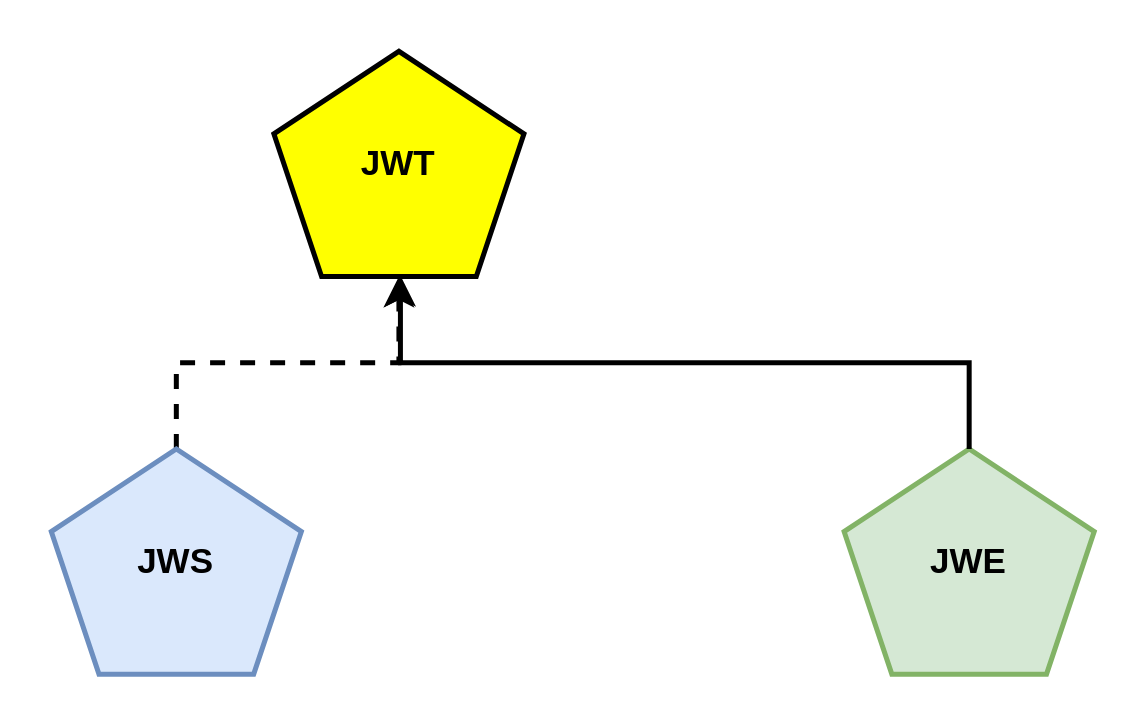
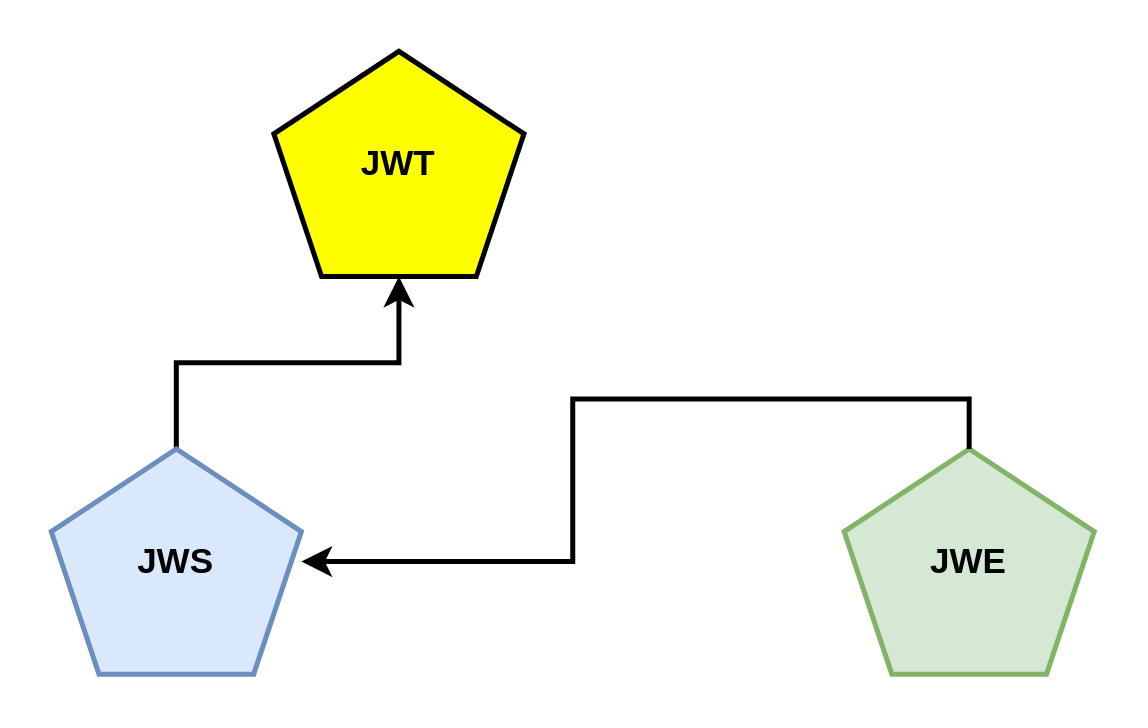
  <mxCell id="0" />
  <mxCell id="1" parent="0" />
  <mxCell id="2" value="&lt;b&gt;&lt;font style=&quot;font-size: 14px;&quot;&gt;JWT&lt;/font&gt;&lt;/b&gt;" style="whiteSpace=wrap;html=1;shape=mxgraph.basic.pentagon;fillColor=#FFFF00;strokeWidth=2;" vertex="1" parent="1"><mxGeometry x="109" y="20" width="100" height="90" as="geometry" /></mxCell>
- <mxCell id="3" style="edgeStyle=orthogonalEdgeStyle;rounded=0;orthogonalLoop=1;jettySize=auto;html=1;exitX=0.5;exitY=0;exitDx=0;exitDy=0;exitPerimeter=0;strokeWidth=2;dashed=1;" edge="1" parent="1" source="4" target="2"><mxGeometry relative="1" as="geometry" /></mxCell>
+ <mxCell id="3" style="edgeStyle=orthogonalEdgeStyle;rounded=0;orthogonalLoop=1;jettySize=auto;html=1;exitX=0.5;exitY=0;exitDx=0;exitDy=0;exitPerimeter=0;strokeWidth=2;" edge="1" parent="1" source="4" target="2"><mxGeometry relative="1" as="geometry" /></mxCell>
  <mxCell id="4" value="&lt;font style=&quot;font-size: 14px;&quot;&gt;&lt;b&gt;JWS&lt;/b&gt;&lt;/font&gt;" style="whiteSpace=wrap;html=1;shape=mxgraph.basic.pentagon;strokeWidth=2;fillColor=#dae8fc;strokeColor=#6c8ebf;" vertex="1" parent="1"><mxGeometry x="20" y="179" width="100" height="90" as="geometry" /></mxCell>
  <mxCell id="5" value="&lt;b&gt;&lt;font style=&quot;font-size: 14px;&quot;&gt;JWE&lt;/font&gt;&lt;/b&gt;" style="whiteSpace=wrap;html=1;shape=mxgraph.basic.pentagon;fillColor=#d5e8d4;strokeColor=#82b366;strokeWidth=2;" vertex="1" parent="1"><mxGeometry x="337" y="179" width="100" height="90" as="geometry" /></mxCell>
- <mxCell id="6" style="edgeStyle=orthogonalEdgeStyle;rounded=0;orthogonalLoop=1;jettySize=auto;html=1;entryX=0.506;entryY=0.996;entryDx=0;entryDy=0;entryPerimeter=0;exitX=0.5;exitY=0;exitDx=0;exitDy=0;exitPerimeter=0;strokeWidth=2;" edge="1" parent="1" source="5" target="2"><mxGeometry relative="1" as="geometry" /></mxCell>
+ <mxCell id="6" style="edgeStyle=orthogonalEdgeStyle;rounded=0;orthogonalLoop=1;jettySize=auto;html=1;exitX=0.5;exitY=0;exitDx=0;exitDy=0;exitPerimeter=0;strokeWidth=2;" edge="1" parent="1" source="5" target="4"><mxGeometry relative="1" as="geometry" /></mxCell>
